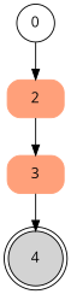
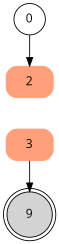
  digraph {
    fontname="Open Sans"
    rankdir=TB
    node [fontname="Open Sans" shape=box style="rounded, filled"]
    edge [fontname="Open Sans"]
    n1 [label=0 shape=circle style=""]
    2 [color=lightsalmon]
    3 [color=lightsalmon]
-   4 [shape=doublecircle style=filled]
+   4 [shape=doublecircle style=filled label=9]
    n1 -> 2
-   2 -> 3
    3 -> 4
  }
